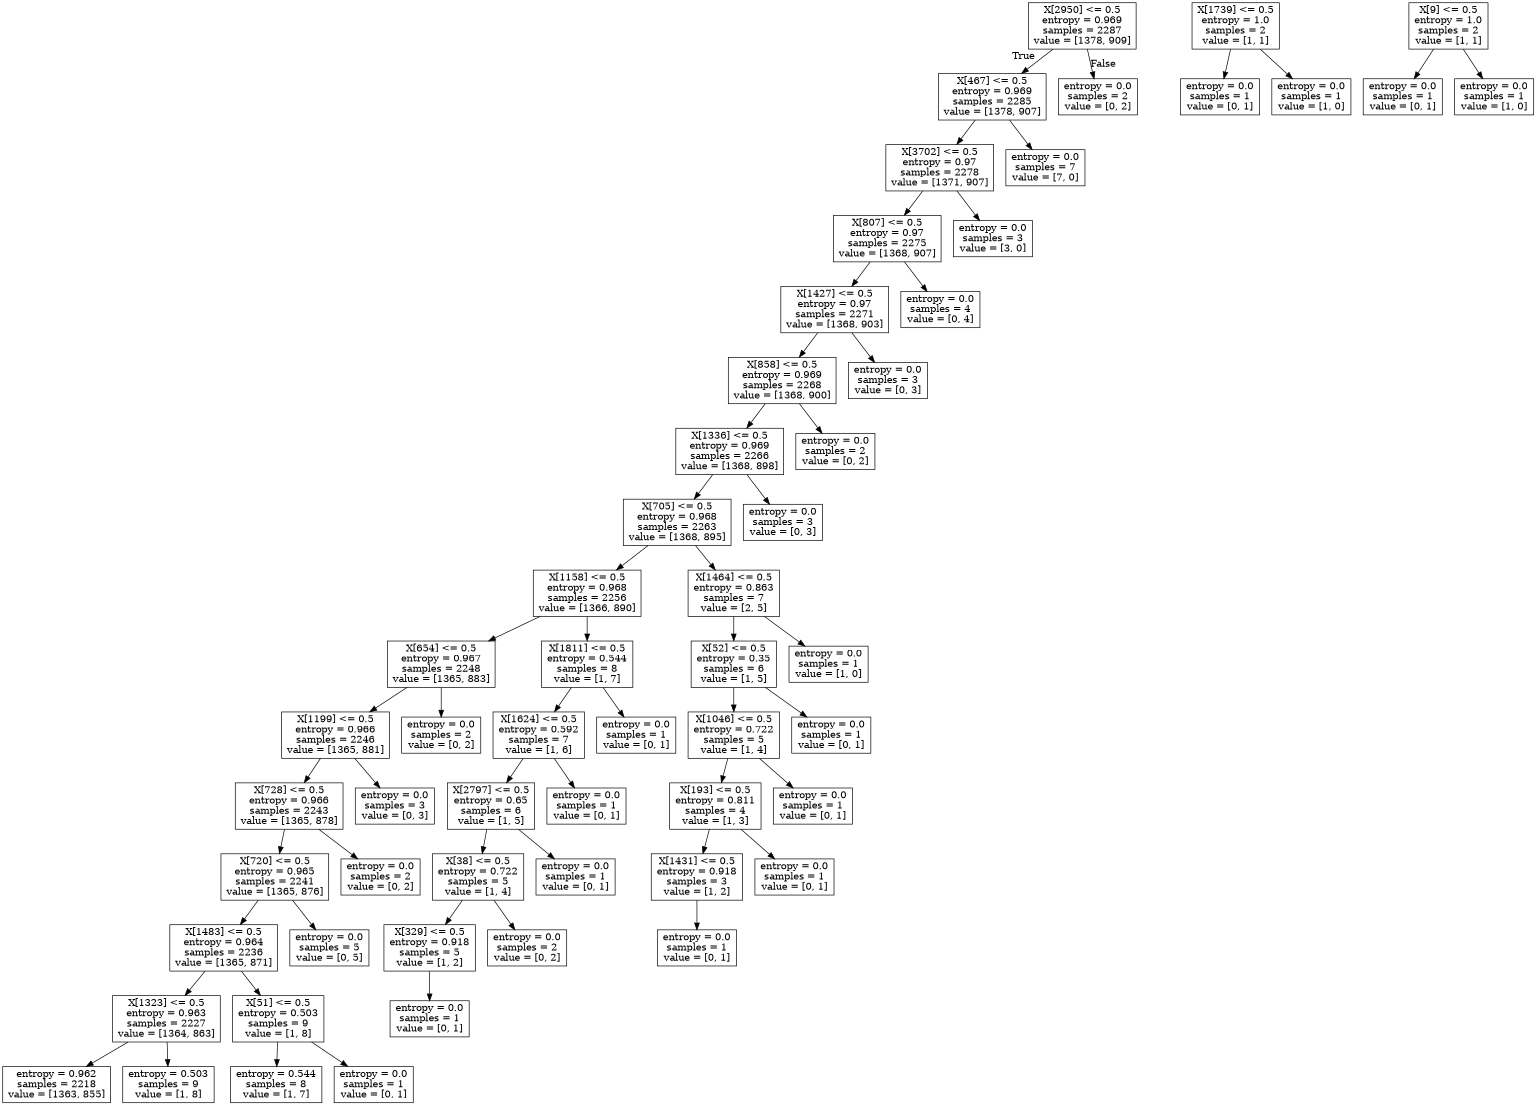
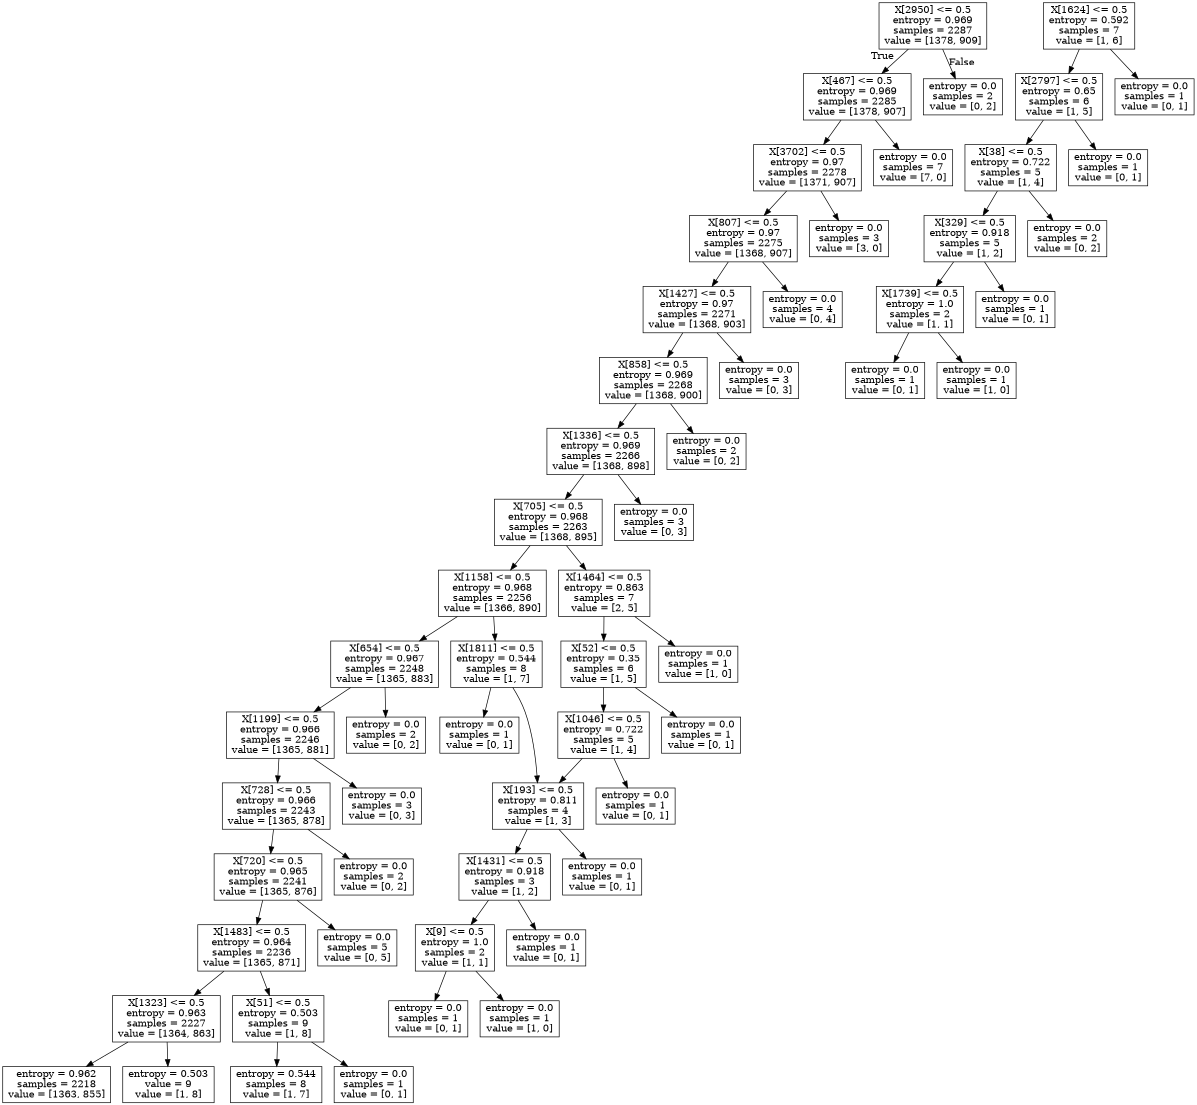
  digraph {
    node [shape=box]
    n1 [label="X[2950] <= 0.5\nentropy = 0.969\nsamples = 2287\nvalue = [1378, 909]"]
    n2 [label="X[467] <= 0.5\nentropy = 0.969\nsamples = 2285\nvalue = [1378, 907]"]
    n3 [label="entropy = 0.0\nsamples = 2\nvalue = [0, 2]"]
    n4 [label="X[3702] <= 0.5\nentropy = 0.97\nsamples = 2278\nvalue = [1371, 907]"]
    n5 [label="entropy = 0.0\nsamples = 7\nvalue = [7, 0]"]
    n6 [label="X[807] <= 0.5\nentropy = 0.97\nsamples = 2275\nvalue = [1368, 907]"]
    n7 [label="entropy = 0.0\nsamples = 3\nvalue = [3, 0]"]
    n8 [label="X[1427] <= 0.5\nentropy = 0.97\nsamples = 2271\nvalue = [1368, 903]"]
    n9 [label="entropy = 0.0\nsamples = 4\nvalue = [0, 4]"]
    n10 [label="X[858] <= 0.5\nentropy = 0.969\nsamples = 2268\nvalue = [1368, 900]"]
    n11 [label="entropy = 0.0\nsamples = 3\nvalue = [0, 3]"]
    n12 [label="X[1336] <= 0.5\nentropy = 0.969\nsamples = 2266\nvalue = [1368, 898]"]
    n13 [label="entropy = 0.0\nsamples = 2\nvalue = [0, 2]"]
    n14 [label="X[705] <= 0.5\nentropy = 0.968\nsamples = 2263\nvalue = [1368, 895]"]
    n15 [label="entropy = 0.0\nsamples = 3\nvalue = [0, 3]"]
    n16 [label="X[1158] <= 0.5\nentropy = 0.968\nsamples = 2256\nvalue = [1366, 890]"]
    n17 [label="X[1464] <= 0.5\nentropy = 0.863\nsamples = 7\nvalue = [2, 5]"]
    n18 [label="X[654] <= 0.5\nentropy = 0.967\nsamples = 2248\nvalue = [1365, 883]"]
    n19 [label="X[1811] <= 0.5\nentropy = 0.544\nsamples = 8\nvalue = [1, 7]"]
    n20 [label="X[52] <= 0.5\nentropy = 0.35\nsamples = 6\nvalue = [1, 5]"]
    n21 [label="entropy = 0.0\nsamples = 1\nvalue = [1, 0]"]
    n22 [label="X[1199] <= 0.5\nentropy = 0.966\nsamples = 2246\nvalue = [1365, 881]"]
    n23 [label="entropy = 0.0\nsamples = 2\nvalue = [0, 2]"]
    n24 [label="X[1624] <= 0.5\nentropy = 0.592\nsamples = 7\nvalue = [1, 6]"]
    n25 [label="entropy = 0.0\nsamples = 1\nvalue = [0, 1]"]
    n26 [label="X[728] <= 0.5\nentropy = 0.966\nsamples = 2243\nvalue = [1365, 878]"]
    n27 [label="entropy = 0.0\nsamples = 3\nvalue = [0, 3]"]
    n28 [label="X[720] <= 0.5\nentropy = 0.965\nsamples = 2241\nvalue = [1365, 876]"]
    n29 [label="entropy = 0.0\nsamples = 2\nvalue = [0, 2]"]
    n30 [label="X[1483] <= 0.5\nentropy = 0.964\nsamples = 2236\nvalue = [1365, 871]"]
    n31 [label="entropy = 0.0\nsamples = 5\nvalue = [0, 5]"]
    n32 [label="X[1323] <= 0.5\nentropy = 0.963\nsamples = 2227\nvalue = [1364, 863]"]
    n33 [label="X[51] <= 0.5\nentropy = 0.503\nsamples = 9\nvalue = [1, 8]"]
    n34 [label="entropy = 0.962\nsamples = 2218\nvalue = [1363, 855]"]
-   n35 [label="entropy = 0.503\nsamples = 9\nvalue = [1, 8]"]
+   n35 [label="entropy = 0.503\nvalue = 9\nvalue = [1, 8]"]
    n36 [label="entropy = 0.544\nsamples = 8\nvalue = [1, 7]"]
    n37 [label="entropy = 0.0\nsamples = 1\nvalue = [0, 1]"]
    n38 [label="X[2797] <= 0.5\nentropy = 0.65\nsamples = 6\nvalue = [1, 5]"]
    n39 [label="entropy = 0.0\nsamples = 1\nvalue = [0, 1]"]
    n40 [label="X[38] <= 0.5\nentropy = 0.722\nsamples = 5\nvalue = [1, 4]"]
    n41 [label="entropy = 0.0\nsamples = 1\nvalue = [0, 1]"]
    n42 [label="X[329] <= 0.5\nentropy = 0.918\nsamples = 5\nvalue = [1, 2]"]
    n43 [label="entropy = 0.0\nsamples = 2\nvalue = [0, 2]"]
    n44 [label="X[1739] <= 0.5\nentropy = 1.0\nsamples = 2\nvalue = [1, 1]"]
    n45 [label="entropy = 0.0\nsamples = 1\nvalue = [0, 1]"]
    n46 [label="entropy = 0.0\nsamples = 1\nvalue = [0, 1]"]
    n47 [label="entropy = 0.0\nsamples = 1\nvalue = [1, 0]"]
    n48 [label="X[1046] <= 0.5\nentropy = 0.722\nsamples = 5\nvalue = [1, 4]"]
    n49 [label="entropy = 0.0\nsamples = 1\nvalue = [0, 1]"]
    n50 [label="X[193] <= 0.5\nentropy = 0.811\nsamples = 4\nvalue = [1, 3]"]
    n51 [label="entropy = 0.0\nsamples = 1\nvalue = [0, 1]"]
    n52 [label="X[1431] <= 0.5\nentropy = 0.918\nsamples = 3\nvalue = [1, 2]"]
    n53 [label="entropy = 0.0\nsamples = 1\nvalue = [0, 1]"]
    n54 [label="X[9] <= 0.5\nentropy = 1.0\nsamples = 2\nvalue = [1, 1]"]
    n55 [label="entropy = 0.0\nsamples = 1\nvalue = [0, 1]"]
    n56 [label="entropy = 0.0\nsamples = 1\nvalue = [0, 1]"]
    n57 [label="entropy = 0.0\nsamples = 1\nvalue = [1, 0]"]
    n1 -> n2 [headlabel=True labelangle=45 labeldistance=2.5]
    n1 -> n3 [headlabel=False labelangle=-45 labeldistance=2.5]
    n2 -> n4
    n2 -> n5
    n4 -> n6
    n4 -> n7
    n6 -> n8
    n6 -> n9
    n8 -> n10
    n8 -> n11
    n10 -> n12
    n10 -> n13
    n12 -> n14
    n12 -> n15
    n14 -> n16
    n14 -> n17
    n16 -> n18
    n16 -> n19
    n17 -> n20
    n17 -> n21
    n18 -> n22
    n18 -> n23
-   n19 -> n24
+   n19 -> n50
    n19 -> n25
    n20 -> n48
    n20 -> n49
    n22 -> n26
    n22 -> n27
    n24 -> n38
    n24 -> n39
    n26 -> n28
    n26 -> n29
    n28 -> n30
    n28 -> n31
    n30 -> n32
    n30 -> n33
    n32 -> n34
    n32 -> n35
    n33 -> n36
    n33 -> n37
    n38 -> n40
    n38 -> n41
    n40 -> n42
    n40 -> n43
+   n42 -> n44
    n42 -> n45
    n44 -> n46
    n44 -> n47
    n48 -> n50
    n48 -> n51
    n50 -> n52
    n50 -> n53
+   n52 -> n54
    n52 -> n55
    n54 -> n56
    n54 -> n57
  }
